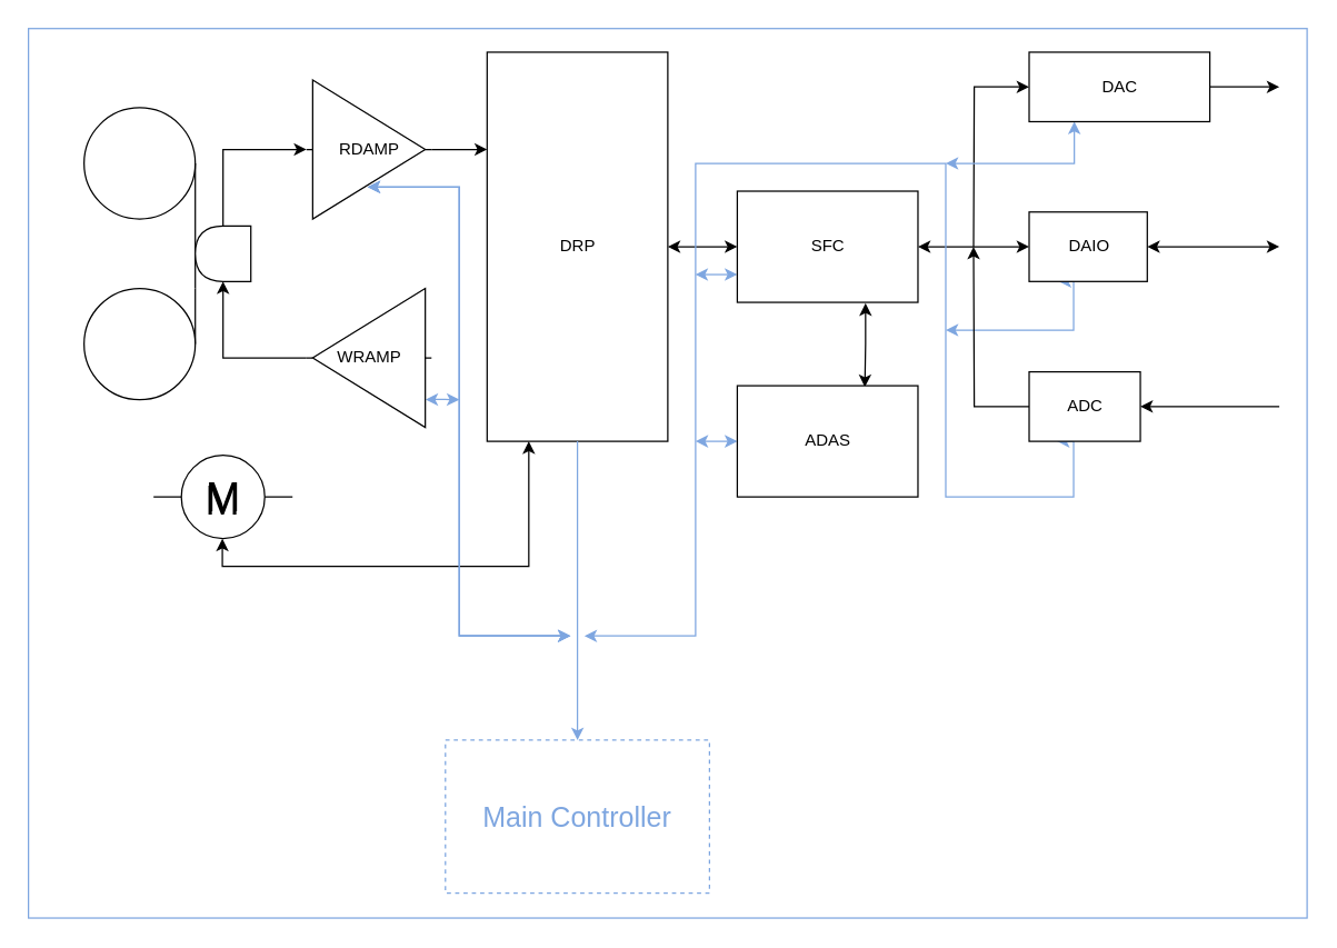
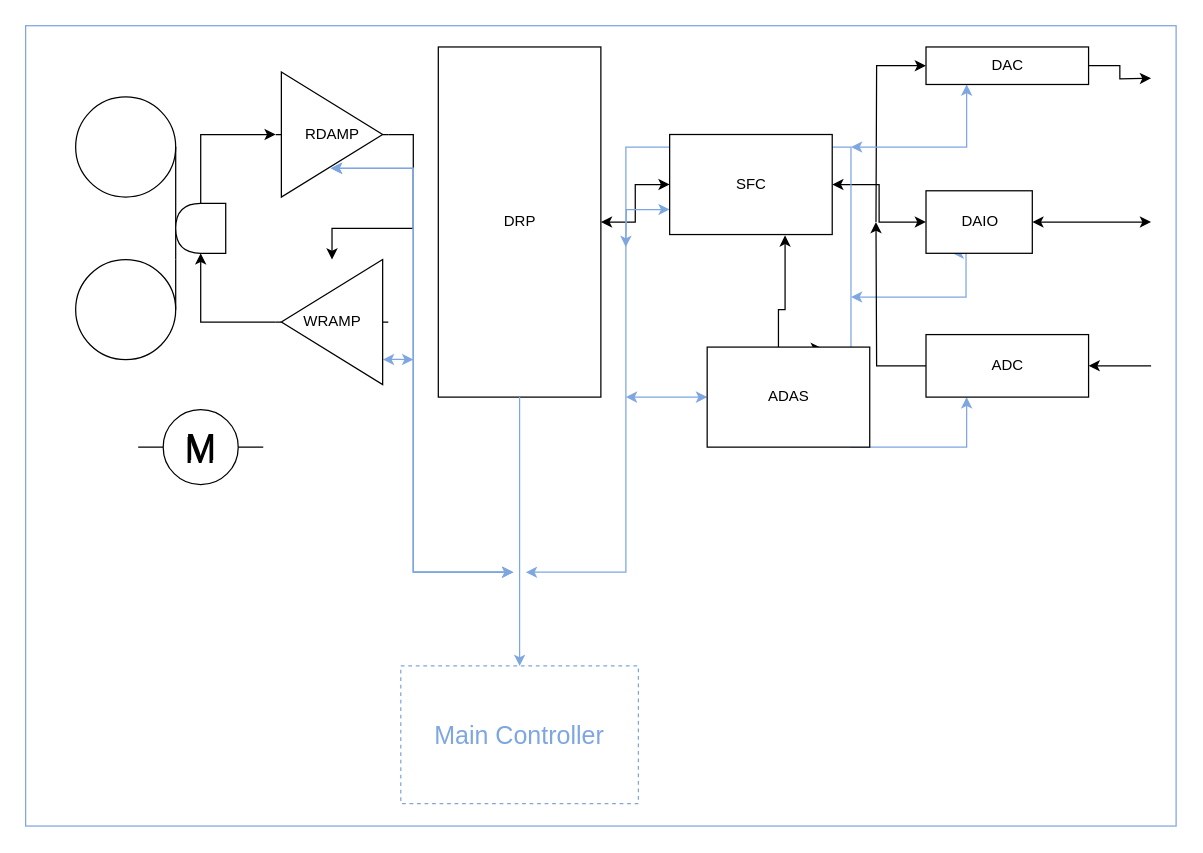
  <mxCell id="0" />
  <mxCell id="1" parent="0" />
  <mxCell id="2" value="" style="rounded=0;whiteSpace=wrap;html=1;strokeColor=#7EA6E0;fontColor=#000000;" vertex="1" parent="1"><mxGeometry x="20" y="20" width="920" height="640" as="geometry" /></mxCell>
  <mxCell id="3" value="" style="shape=tapeData;whiteSpace=wrap;html=1;perimeter=ellipsePerimeter;rotation=-90;" parent="1" vertex="1"><mxGeometry x="60" y="207" width="80" height="80" as="geometry" /></mxCell>
  <mxCell id="4" value="" style="shape=tapeData;whiteSpace=wrap;html=1;perimeter=ellipsePerimeter;rotation=90;flipV=1;" parent="1" vertex="1"><mxGeometry x="60" y="77" width="80" height="80" as="geometry" /></mxCell>
  <mxCell id="5" value="" style="endArrow=none;html=1;" parent="1" edge="1"><mxGeometry width="50" height="50" relative="1" as="geometry"><mxPoint x="140" y="207" as="sourcePoint" /><mxPoint x="140" y="157" as="targetPoint" /></mxGeometry></mxCell>
  <mxCell id="6" style="edgeStyle=orthogonalEdgeStyle;rounded=0;orthogonalLoop=1;jettySize=auto;html=1;exitX=0.5;exitY=1;exitDx=0;exitDy=0;entryX=0;entryY=0.5;entryDx=0;entryDy=0;entryPerimeter=0;" parent="1" source="7" target="10" edge="1"><mxGeometry relative="1" as="geometry" /></mxCell>
  <mxCell id="7" value="" style="shape=delay;whiteSpace=wrap;html=1;rotation=180;" parent="1" vertex="1"><mxGeometry x="140" y="162" width="40" height="40" as="geometry" /></mxCell>
- <mxCell id="8" style="edgeStyle=orthogonalEdgeStyle;rounded=0;orthogonalLoop=1;jettySize=auto;html=1;exitX=1;exitY=0.5;exitDx=0;exitDy=0;exitPerimeter=0;entryX=0;entryY=0.25;entryDx=0;entryDy=0;" parent="1" source="10" target="16" edge="1"><mxGeometry relative="1" as="geometry" /></mxCell>
+ <mxCell id="8" style="edgeStyle=orthogonalEdgeStyle;rounded=0;orthogonalLoop=1;jettySize=auto;html=1;exitX=1;exitY=0.5;exitDx=0;exitDy=0;exitPerimeter=0;" parent="1" source="10" target="13" edge="1"><mxGeometry relative="1" as="geometry" /></mxCell>
  <mxCell id="9" style="edgeStyle=orthogonalEdgeStyle;rounded=0;orthogonalLoop=1;jettySize=auto;html=1;startArrow=classic;startFill=1;endArrow=classic;endFill=1;strokeColor=#7EA6E0;fontColor=#7EA6E0;exitX=0.489;exitY=0.77;exitDx=0;exitDy=0;exitPerimeter=0;" parent="1" source="10" edge="1"><mxGeometry relative="1" as="geometry"><mxPoint x="410" y="457" as="targetPoint" /><mxPoint x="265" y="147" as="sourcePoint" /><Array as="points"><mxPoint x="330" y="134" /><mxPoint x="330" y="457" /></Array></mxGeometry></mxCell>
  <mxCell id="10" value="RDAMP" style="verticalLabelPosition=middle;shadow=0;dashed=0;align=center;fillColor=#ffffff;html=1;verticalAlign=middle;strokeWidth=1;shape=mxgraph.electrical.abstract.amplifier;labelPosition=center;" parent="1" vertex="1"><mxGeometry x="220" y="57" width="90" height="100" as="geometry" /></mxCell>
  <mxCell id="11" style="edgeStyle=orthogonalEdgeStyle;rounded=0;orthogonalLoop=1;jettySize=auto;html=1;exitX=1;exitY=0.5;exitDx=0;exitDy=0;exitPerimeter=0;entryX=0.5;entryY=0;entryDx=0;entryDy=0;" parent="1" source="13" target="7" edge="1"><mxGeometry relative="1" as="geometry" /></mxCell>
  <mxCell id="12" style="edgeStyle=orthogonalEdgeStyle;rounded=0;orthogonalLoop=1;jettySize=auto;html=1;startArrow=classic;startFill=1;endArrow=classic;endFill=1;strokeColor=#7EA6E0;fontColor=#7EA6E0;exitX=0.048;exitY=0.799;exitDx=0;exitDy=0;exitPerimeter=0;" parent="1" source="13" edge="1"><mxGeometry relative="1" as="geometry"><mxPoint x="330" y="287" as="targetPoint" /><Array as="points"><mxPoint x="320" y="287" /></Array></mxGeometry></mxCell>
  <mxCell id="13" value="WRAMP&lt;br&gt;" style="verticalLabelPosition=middle;shadow=0;dashed=0;align=center;fillColor=#ffffff;html=1;verticalAlign=middle;strokeWidth=1;shape=mxgraph.electrical.abstract.amplifier;flipH=1;labelPosition=center;" parent="1" vertex="1"><mxGeometry x="220" y="207" width="90" height="100" as="geometry" /></mxCell>
  <mxCell id="14" style="edgeStyle=orthogonalEdgeStyle;rounded=0;orthogonalLoop=1;jettySize=auto;html=1;startArrow=classic;startFill=1;" parent="1" source="16" target="21" edge="1"><mxGeometry relative="1" as="geometry" /></mxCell>
- <mxCell id="15" style="edgeStyle=orthogonalEdgeStyle;rounded=0;orthogonalLoop=1;jettySize=auto;html=1;startArrow=classic;startFill=1;endArrow=classic;endFill=1;entryX=0.495;entryY=1.001;entryDx=0;entryDy=0;entryPerimeter=0;" parent="1" source="16" target="34" edge="1"><mxGeometry relative="1" as="geometry"><mxPoint x="140" y="397" as="targetPoint" /><Array as="points"><mxPoint x="380" y="407" /><mxPoint x="159" y="407" /></Array></mxGeometry></mxCell>
  <mxCell id="16" value="DRP&lt;br&gt;" style="verticalLabelPosition=middle;shadow=0;dashed=0;align=center;fillColor=#ffffff;html=1;verticalAlign=middle;strokeWidth=1;shape=rect;labelPosition=center;" parent="1" vertex="1"><mxGeometry x="350" y="37" width="130" height="280" as="geometry" /></mxCell>
  <mxCell id="17" style="edgeStyle=orthogonalEdgeStyle;rounded=0;orthogonalLoop=1;jettySize=auto;html=1;exitX=0.71;exitY=1.008;exitDx=0;exitDy=0;entryX=0.706;entryY=0.012;entryDx=0;entryDy=0;startArrow=classic;startFill=1;entryPerimeter=0;exitPerimeter=0;" parent="1" source="21" target="23" edge="1"><mxGeometry relative="1" as="geometry"><Array as="points"><mxPoint x="622" y="247" /></Array></mxGeometry></mxCell>
  <mxCell id="18" style="edgeStyle=orthogonalEdgeStyle;rounded=0;orthogonalLoop=1;jettySize=auto;html=1;entryX=0;entryY=0.5;entryDx=0;entryDy=0;startArrow=classic;startFill=1;" parent="1" source="21" target="30" edge="1"><mxGeometry relative="1" as="geometry" /></mxCell>
  <mxCell id="19" style="edgeStyle=orthogonalEdgeStyle;rounded=0;orthogonalLoop=1;jettySize=auto;html=1;startArrow=classic;startFill=1;endArrow=classic;endFill=1;strokeColor=#7EA6E0;fontColor=#7EA6E0;exitX=0.25;exitY=1;exitDx=0;exitDy=0;" parent="1" source="33" edge="1"><mxGeometry relative="1" as="geometry"><mxPoint x="420" y="457" as="targetPoint" /><mxPoint x="560" y="227" as="sourcePoint" /><Array as="points"><mxPoint x="772" y="357" /><mxPoint x="680" y="357" /><mxPoint x="680" y="117" /><mxPoint x="500" y="117" /><mxPoint x="500" y="457" /></Array></mxGeometry></mxCell>
  <mxCell id="20" style="edgeStyle=orthogonalEdgeStyle;rounded=0;orthogonalLoop=1;jettySize=auto;html=1;exitX=0;exitY=0.75;exitDx=0;exitDy=0;startArrow=classic;startFill=1;endArrow=classic;endFill=1;strokeColor=#7EA6E0;fontColor=#7EA6E0;" parent="1" source="21" edge="1"><mxGeometry relative="1" as="geometry"><mxPoint x="499.897" y="197" as="targetPoint" /></mxGeometry></mxCell>
- <mxCell id="21" value="SFC" style="verticalLabelPosition=middle;shadow=0;dashed=0;align=center;fillColor=#ffffff;html=1;verticalAlign=middle;strokeWidth=1;shape=rect;labelPosition=center;" parent="1" vertex="1"><mxGeometry x="530" y="137" width="130" height="80" as="geometry" /></mxCell>
+ <mxCell id="21" value="SFC" style="verticalLabelPosition=middle;shadow=0;dashed=0;align=center;fillColor=#ffffff;html=1;verticalAlign=middle;strokeWidth=1;shape=rect;labelPosition=center;" parent="1" vertex="1"><mxGeometry x="535" y="107" width="130" height="80" as="geometry" /></mxCell>
  <mxCell id="22" style="edgeStyle=orthogonalEdgeStyle;rounded=0;orthogonalLoop=1;jettySize=auto;html=1;startArrow=classic;startFill=1;endArrow=classic;endFill=1;strokeColor=#7EA6E0;fontColor=#7EA6E0;" parent="1" source="23" edge="1"><mxGeometry relative="1" as="geometry"><mxPoint x="500" y="317" as="targetPoint" /></mxGeometry></mxCell>
- <mxCell id="23" value="ADAS" style="verticalLabelPosition=middle;shadow=0;dashed=0;align=center;fillColor=#ffffff;html=1;verticalAlign=middle;strokeWidth=1;shape=rect;labelPosition=center;" parent="1" vertex="1"><mxGeometry x="530" y="277" width="130" height="80" as="geometry" /></mxCell>
+ <mxCell id="23" value="ADAS" style="verticalLabelPosition=middle;shadow=0;dashed=0;align=center;fillColor=#ffffff;html=1;verticalAlign=middle;strokeWidth=1;shape=rect;labelPosition=center;" parent="1" vertex="1"><mxGeometry x="565" y="277" width="130" height="80" as="geometry" /></mxCell>
  <mxCell id="24" style="edgeStyle=orthogonalEdgeStyle;rounded=0;orthogonalLoop=1;jettySize=auto;html=1;startArrow=classic;startFill=1;endArrow=none;endFill=0;" parent="1" source="27" edge="1"><mxGeometry relative="1" as="geometry"><mxPoint x="700" y="177" as="targetPoint" /></mxGeometry></mxCell>
  <mxCell id="25" style="edgeStyle=orthogonalEdgeStyle;rounded=0;orthogonalLoop=1;jettySize=auto;html=1;startArrow=none;startFill=0;endArrow=classic;endFill=1;" parent="1" source="27" edge="1"><mxGeometry relative="1" as="geometry"><mxPoint x="920" y="62" as="targetPoint" /></mxGeometry></mxCell>
  <mxCell id="26" style="edgeStyle=orthogonalEdgeStyle;rounded=0;orthogonalLoop=1;jettySize=auto;html=1;exitX=0.25;exitY=1;exitDx=0;exitDy=0;startArrow=classic;startFill=1;endArrow=classic;endFill=1;strokeColor=#7EA6E0;fontColor=#7EA6E0;" parent="1" source="27" edge="1"><mxGeometry relative="1" as="geometry"><mxPoint x="680" y="117" as="targetPoint" /><Array as="points"><mxPoint x="772" y="117" /></Array></mxGeometry></mxCell>
- <mxCell id="27" value="DAC" style="verticalLabelPosition=middle;shadow=0;dashed=0;align=center;fillColor=#ffffff;html=1;verticalAlign=middle;strokeWidth=1;shape=rect;labelPosition=center;" parent="1" vertex="1"><mxGeometry x="740" y="37" width="130" height="50" as="geometry" /></mxCell>
+ <mxCell id="27" value="DAC" style="verticalLabelPosition=middle;shadow=0;dashed=0;align=center;fillColor=#ffffff;html=1;verticalAlign=middle;strokeWidth=1;shape=rect;labelPosition=center;" parent="1" vertex="1"><mxGeometry x="740" y="37" width="130" height="30" as="geometry" /></mxCell>
  <mxCell id="28" style="edgeStyle=orthogonalEdgeStyle;rounded=0;orthogonalLoop=1;jettySize=auto;html=1;startArrow=classic;startFill=1;endArrow=classic;endFill=1;" parent="1" source="30" edge="1"><mxGeometry relative="1" as="geometry"><mxPoint x="920" y="177" as="targetPoint" /></mxGeometry></mxCell>
  <mxCell id="29" style="edgeStyle=orthogonalEdgeStyle;rounded=0;orthogonalLoop=1;jettySize=auto;html=1;exitX=0.25;exitY=1;exitDx=0;exitDy=0;startArrow=classic;startFill=1;endArrow=classic;endFill=1;strokeColor=#7EA6E0;fontColor=#7EA6E0;" parent="1" source="30" edge="1"><mxGeometry relative="1" as="geometry"><mxPoint x="680" y="237" as="targetPoint" /><Array as="points"><mxPoint x="772" y="237" /></Array></mxGeometry></mxCell>
  <mxCell id="30" value="DAIO" style="verticalLabelPosition=middle;shadow=0;dashed=0;align=center;fillColor=#ffffff;html=1;verticalAlign=middle;strokeWidth=1;shape=rect;labelPosition=center;" parent="1" vertex="1"><mxGeometry x="740" y="152" width="85" height="50" as="geometry" /></mxCell>
  <mxCell id="31" style="edgeStyle=orthogonalEdgeStyle;rounded=0;orthogonalLoop=1;jettySize=auto;html=1;startArrow=none;startFill=0;endArrow=classic;endFill=1;" parent="1" source="33" edge="1"><mxGeometry relative="1" as="geometry"><mxPoint x="700" y="177" as="targetPoint" /></mxGeometry></mxCell>
  <mxCell id="32" style="edgeStyle=orthogonalEdgeStyle;rounded=0;orthogonalLoop=1;jettySize=auto;html=1;startArrow=classic;startFill=1;endArrow=none;endFill=0;" parent="1" source="33" edge="1"><mxGeometry relative="1" as="geometry"><mxPoint x="920" y="292" as="targetPoint" /></mxGeometry></mxCell>
- <mxCell id="33" value="ADC&lt;br&gt;" style="verticalLabelPosition=middle;shadow=0;dashed=0;align=center;fillColor=#ffffff;html=1;verticalAlign=middle;strokeWidth=1;shape=rect;labelPosition=center;" parent="1" vertex="1"><mxGeometry x="740" y="267" width="80" height="50" as="geometry" /></mxCell>
+ <mxCell id="33" value="ADC&lt;br&gt;" style="verticalLabelPosition=middle;shadow=0;dashed=0;align=center;fillColor=#ffffff;html=1;verticalAlign=middle;strokeWidth=1;shape=rect;labelPosition=center;" parent="1" vertex="1"><mxGeometry x="740" y="267" width="130" height="50" as="geometry" /></mxCell>
  <mxCell id="34" value="M" style="shape=mxgraph.electrical.electro-mechanical.motor_1;html=1;shadow=0;dashed=0;fillColor=#ffffff;align=center;fontSize=30;strokeColor=#000000;strokeWidth=1;" parent="1" vertex="1"><mxGeometry x="110" y="327" width="100" height="60" as="geometry" /></mxCell>
  <mxCell id="35" style="edgeStyle=orthogonalEdgeStyle;rounded=0;orthogonalLoop=1;jettySize=auto;html=1;entryX=0.5;entryY=1;entryDx=0;entryDy=0;startArrow=classic;startFill=1;endArrow=none;endFill=1;strokeColor=#7EA6E0;fontColor=#7EA6E0;exitX=0.5;exitY=0;exitDx=0;exitDy=0;" parent="1" source="36" target="16" edge="1"><mxGeometry relative="1" as="geometry"><Array as="points"><mxPoint x="415" y="377" /><mxPoint x="415" y="377" /></Array></mxGeometry></mxCell>
  <mxCell id="36" value="&lt;font style=&quot;font-size: 20px&quot;&gt;Main Controller&lt;/font&gt;" style="rounded=0;whiteSpace=wrap;html=1;strokeColor=#7EA6E0;fontColor=#7EA6E0;dashed=1;" parent="1" vertex="1"><mxGeometry x="320" y="532" width="190" height="110" as="geometry" /></mxCell>
  <mxCell id="37" style="edgeStyle=orthogonalEdgeStyle;rounded=0;orthogonalLoop=1;jettySize=auto;html=1;startArrow=classic;startFill=1;endArrow=classic;endFill=1;strokeColor=#7EA6E0;fontColor=#7EA6E0;exitX=0.489;exitY=0.77;exitDx=0;exitDy=0;exitPerimeter=0;" parent="1" source="10" edge="1"><mxGeometry relative="1" as="geometry"><mxPoint x="410" y="457" as="targetPoint" /><mxPoint x="264" y="134.056" as="sourcePoint" /><Array as="points"><mxPoint x="330" y="134" /><mxPoint x="330" y="457" /></Array></mxGeometry></mxCell>
  <mxCell id="38" style="edgeStyle=orthogonalEdgeStyle;rounded=0;orthogonalLoop=1;jettySize=auto;html=1;startArrow=classic;startFill=1;endArrow=classic;endFill=1;strokeColor=#7EA6E0;fontColor=#7EA6E0;exitX=0.489;exitY=0.77;exitDx=0;exitDy=0;exitPerimeter=0;" parent="1" source="10" edge="1"><mxGeometry relative="1" as="geometry"><mxPoint x="410" y="457" as="targetPoint" /><mxPoint x="264" y="134.056" as="sourcePoint" /><Array as="points"><mxPoint x="330" y="134" /><mxPoint x="330" y="457" /></Array></mxGeometry></mxCell>
